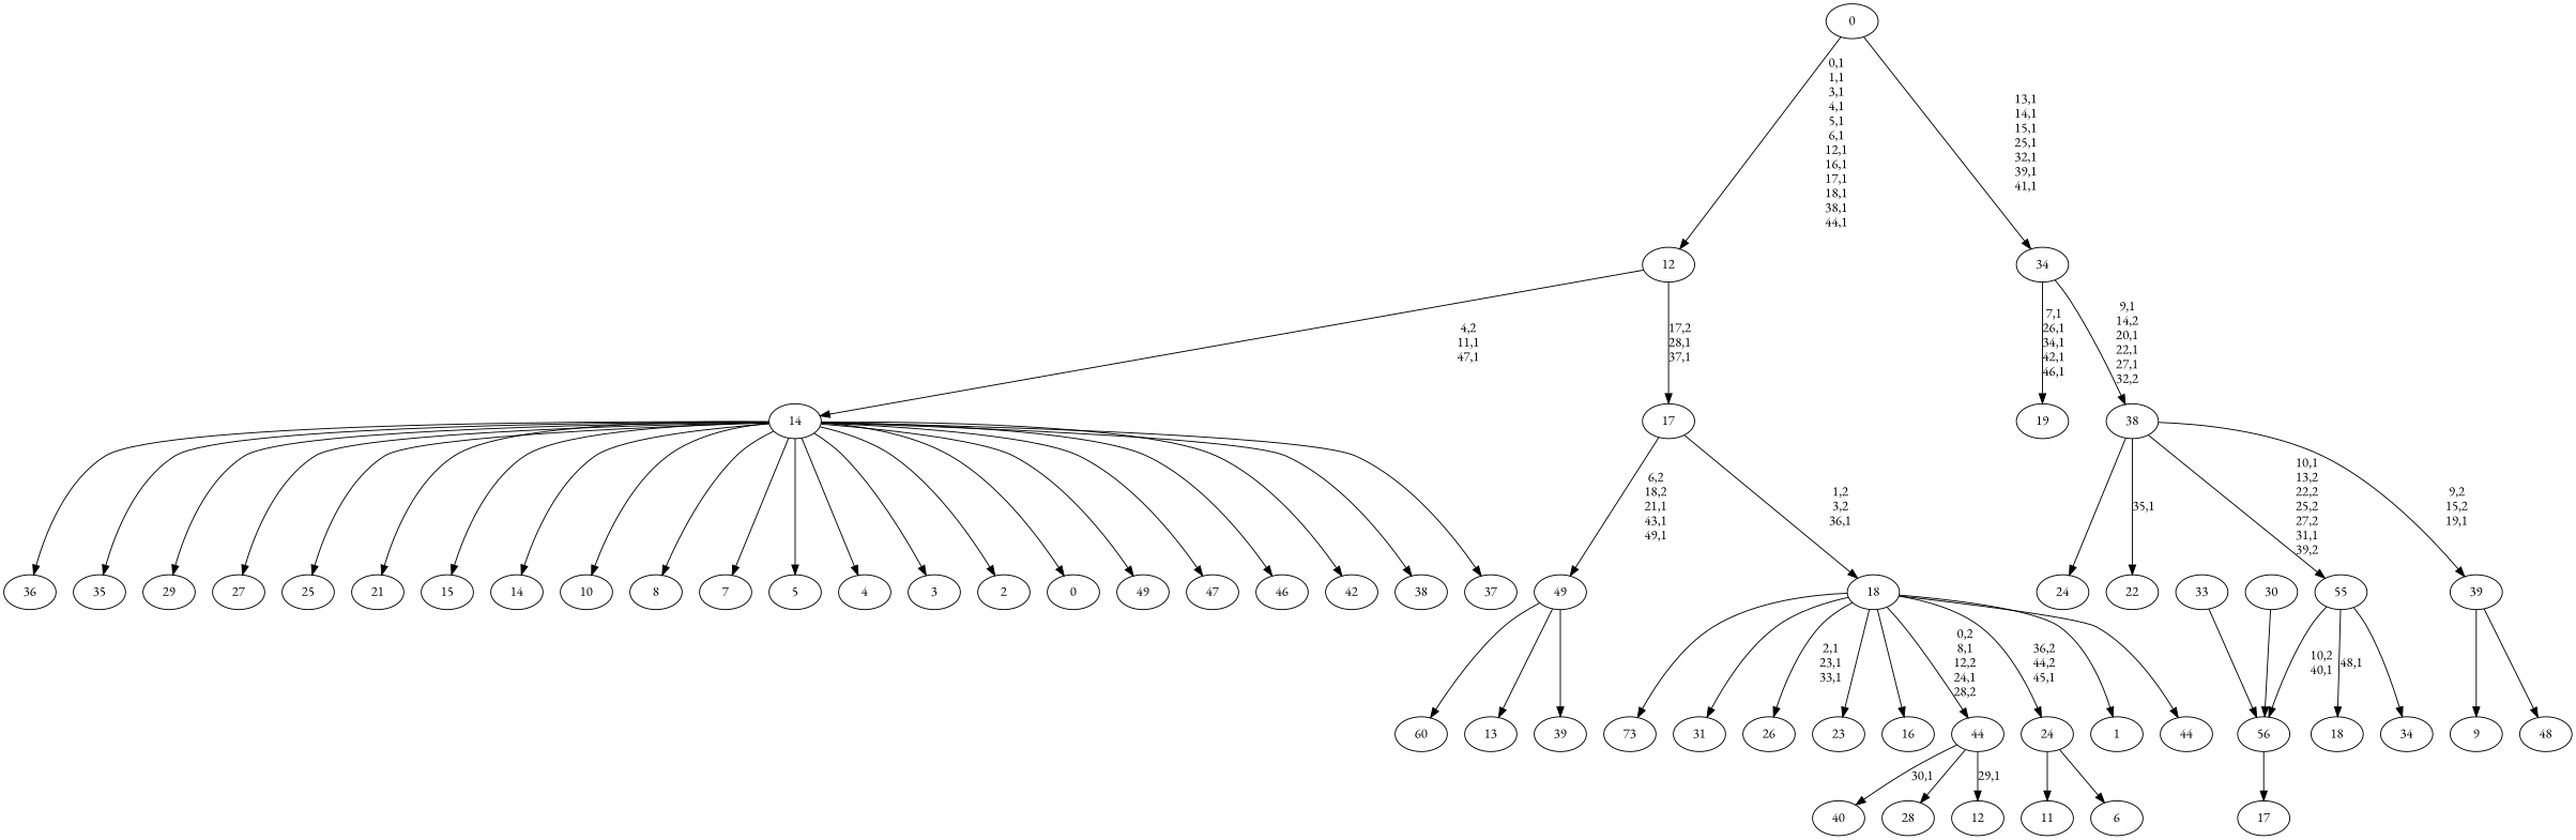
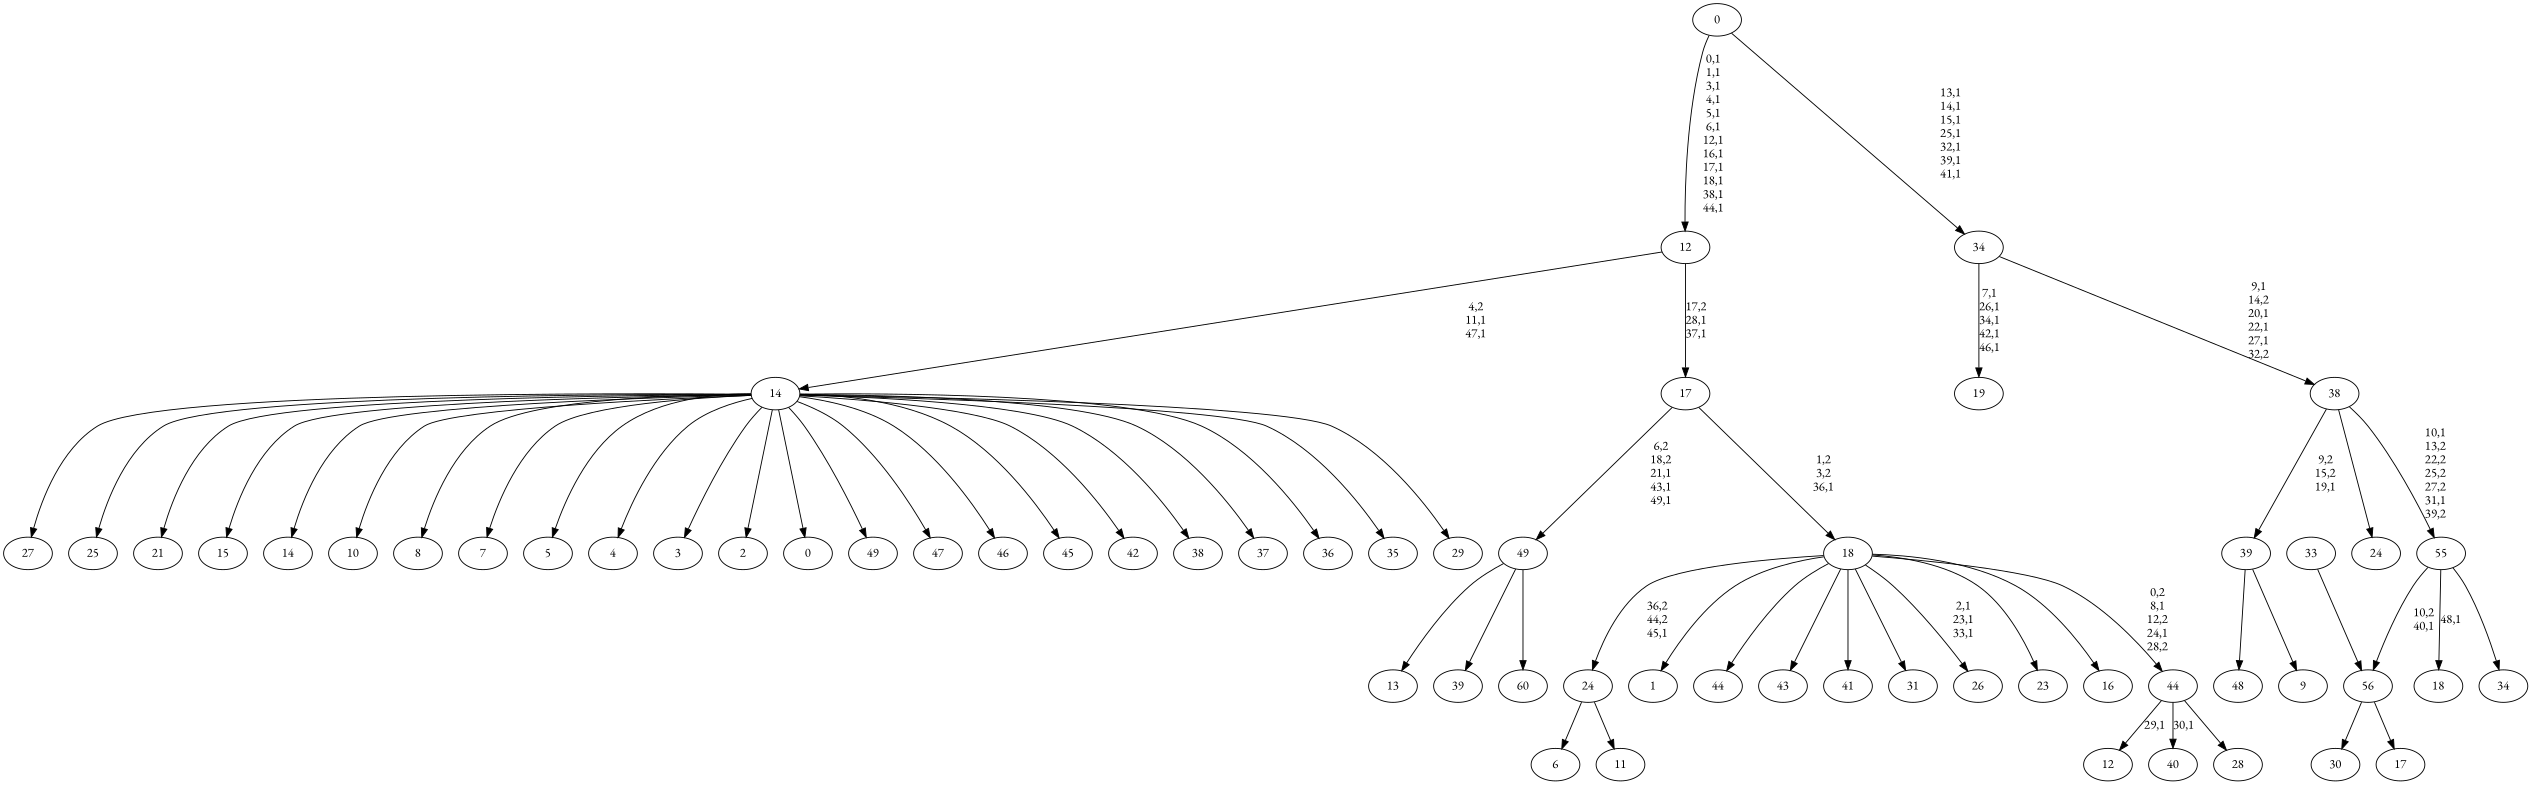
  digraph {
    fontname="EB Garamond"
    node [fontname="EB Garamond"]
    edge [fontname="EB Garamond"]
    n1 [label=49]
    n2 [label=48]
    n3 [label=47]
    n4 [label=46]
+   n5 [label=45]
    n6 [label=44]
-   n7 [label=73]
+   n7 [label=43]
    n8 [label=42]
+   n9 [label=41]
    n10 [label=40]
    n11 [label=39]
    n12 [label=38]
    n13 [label=37]
    n14 [label=36]
    n15 [label=35]
    n16 [label=34]
    n17 [label=33]
    56
    n19 [label=31]
    n20 [label=30]
    n21 [label=29]
    n22 [label=28]
    n23 [label=27]
    n24 [label=26]
    n25 [label=25]
    n26 [label=24]
    n27 [label=23]
-   n28 [label=22]
    n29 [label=21]
    n30 [label=60]
    n31 [label=19]
    n32 [label=18]
    n33 [label=17]
    55
    n35 [label=16]
    n36 [label=15]
    n37 [label=14]
    n38 [label=13]
    49
    n40 [label=12]
    44
    n42 [label=11]
    n43 [label=10]
    n44 [label=9]
    39
    38
    34
    n48 [label=8]
    n49 [label=7]
    n50 [label=6]
    24
    n52 [label=5]
    n53 [label=4]
    n54 [label=3]
    n55 [label=2]
    n56 [label=1]
    18
    17
    n59 [label=0]
    14
    12
    0
    n17 -> 56
-   n20 -> 56
+   56 -> n20
    56 -> n33
    55 -> n16
    55 -> 56 [label="10,2\n40,1"]
    55 -> n32 [label="48,1"]
    49 -> n11
    49 -> n30
    49 -> n38
    44 -> n10 [label="30,1"]
    44 -> n22
    44 -> n40 [label="29,1"]
    39 -> n2
    39 -> n44
    38 -> n26
-   38 -> n28 [label="35,1"]
    38 -> 55 [label="10,1\n13,2\n22,2\n25,2\n27,2\n31,1\n39,2"]
    38 -> 39 [label="9,2\n15,2\n19,1"]
    34 -> n31 [label="7,1\n26,1\n34,1\n42,1\n46,1"]
    34 -> 38 [label="9,1\n14,2\n20,1\n22,1\n27,1\n32,2"]
    24 -> n42
    24 -> n50
    18 -> n6
    18 -> n7
+   18 -> n9
    18 -> n19
    18 -> n24 [label="2,1\n23,1\n33,1"]
    18 -> n27
    18 -> n35
    18 -> 44 [label="0,2\n8,1\n12,2\n24,1\n28,2"]
    18 -> 24 [label="36,2\n44,2\n45,1"]
    18 -> n56
    17 -> 49 [label="6,2\n18,2\n21,1\n43,1\n49,1"]
    17 -> 18 [label="1,2\n3,2\n36,1"]
    14 -> n1
    14 -> n3
    14 -> n4
+   14 -> n5
    14 -> n8
    14 -> n12
    14 -> n13
    14 -> n14
    14 -> n15
    14 -> n21
    14 -> n23
    14 -> n25
    14 -> n29
    14 -> n36
    14 -> n37
    14 -> n43
    14 -> n48
    14 -> n49
    14 -> n52
    14 -> n53
    14 -> n54
    14 -> n55
    14 -> n59
    12 -> 17 [label="17,2\n28,1\n37,1"]
    12 -> 14 [label="4,2\n11,1\n47,1"]
    0 -> 34 [label="13,1\n14,1\n15,1\n25,1\n32,1\n39,1\n41,1"]
    0 -> 12 [label="0,1\n1,1\n3,1\n4,1\n5,1\n6,1\n12,1\n16,1\n17,1\n18,1\n38,1\n44,1"]
  }
